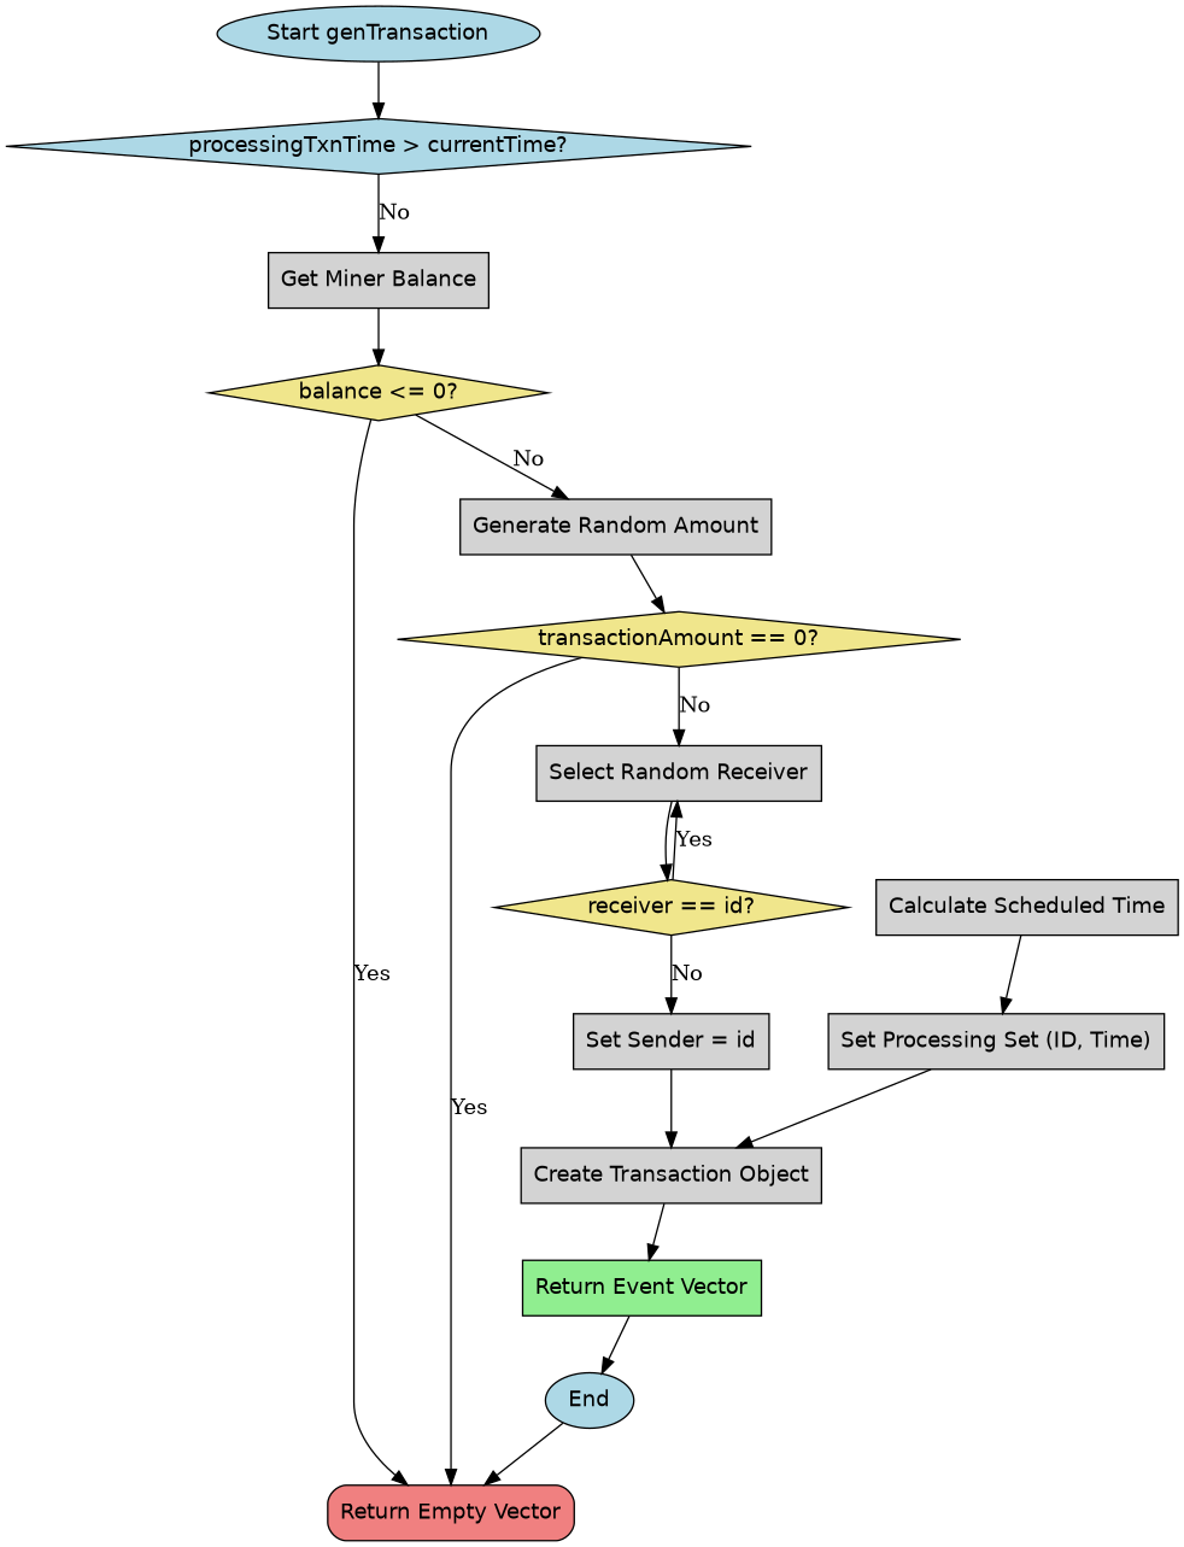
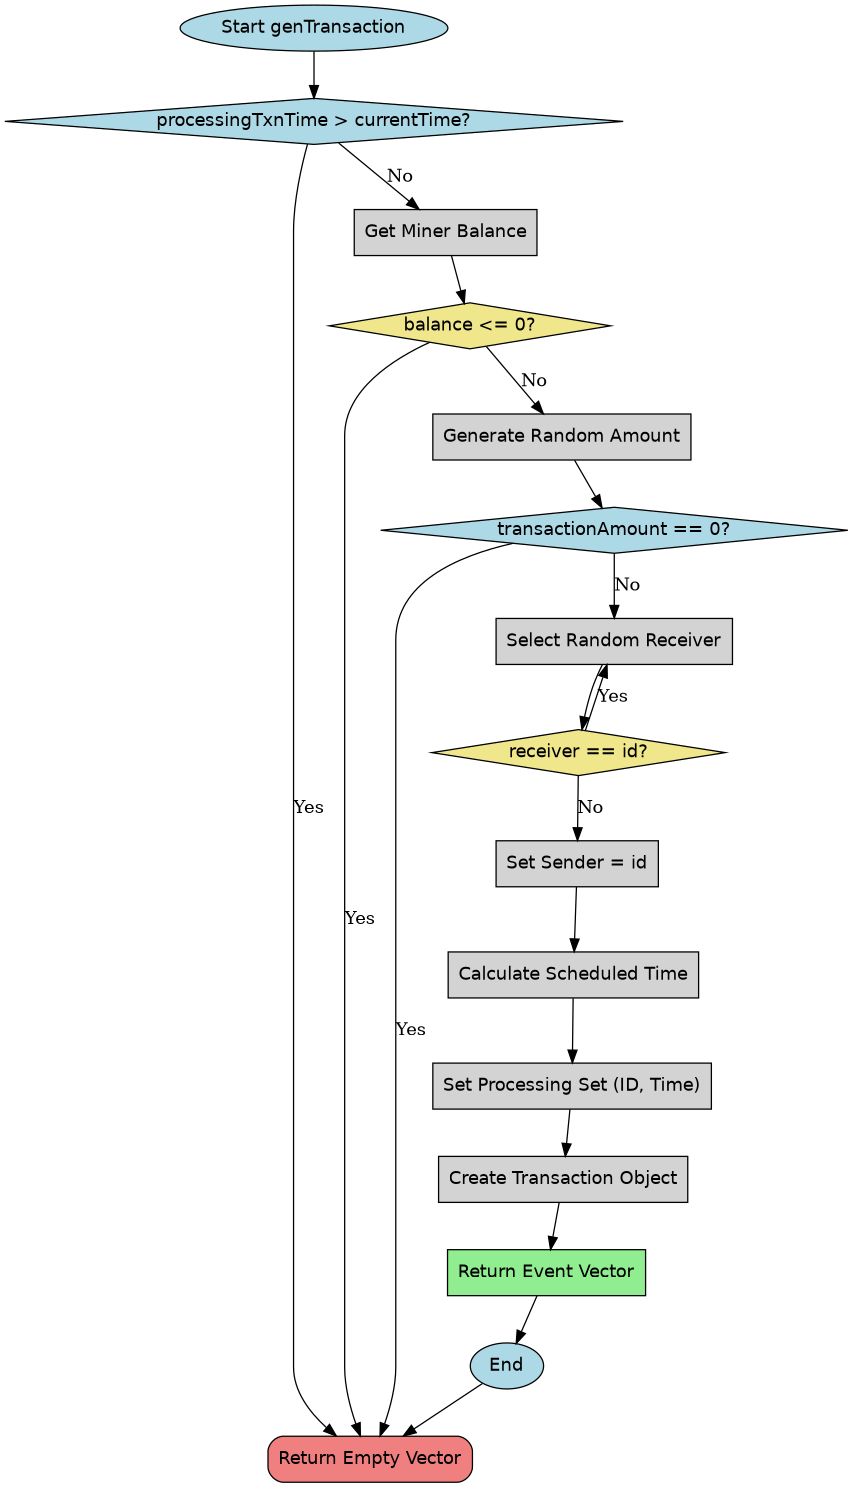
  digraph {
    rankdir=TB
    node [fillcolor=lightgrey fontname=Helvetica shape=box style=filled]
    n1 [fillcolor=lightblue label="Start genTransaction" shape=ellipse style="filled,rounded"]
    n2 [fillcolor=lightblue label="processingTxnTime > currentTime?" shape=diamond]
    n3 [fillcolor=lightcoral label="Return Empty Vector" style="filled,rounded"]
    n4 [label="Get Miner Balance"]
    n5 [fillcolor=lightblue label=End shape=ellipse style="filled,rounded"]
    n6 [fillcolor=khaki label="balance <= 0?" shape=diamond]
    n7 [label="Generate Random Amount"]
-   n8 [fillcolor=khaki label="transactionAmount == 0?" shape=diamond]
+   n8 [fillcolor=lightblue label="transactionAmount == 0?" shape=diamond]
    n9 [label="Select Random Receiver"]
    n10 [fillcolor=khaki label="receiver == id?" shape=diamond]
    n11 [label="Set Sender = id"]
    n12 [label="Calculate Scheduled Time"]
    n13 [label="Set Processing Set (ID, Time)"]
    n14 [label="Create Transaction Object"]
    n15 [fillcolor=lightgreen label="Return Event Vector"]
    n1 -> n2
+   n2 -> n3 [label=Yes]
    n2 -> n4 [label=No]
    n4 -> n6
    n5 -> n3
    n6 -> n3 [label=Yes]
    n6 -> n7 [label=No]
    n7 -> n8
    n8 -> n3 [label=Yes]
    n8 -> n9 [label=No]
    n9 -> n10
    n10 -> n9 [label=Yes]
    n10 -> n11 [label=No]
-   n11 -> n14
+   n11 -> n12
    n12 -> n13
    n13 -> n14
    n14 -> n15
    n15 -> n5
  }
